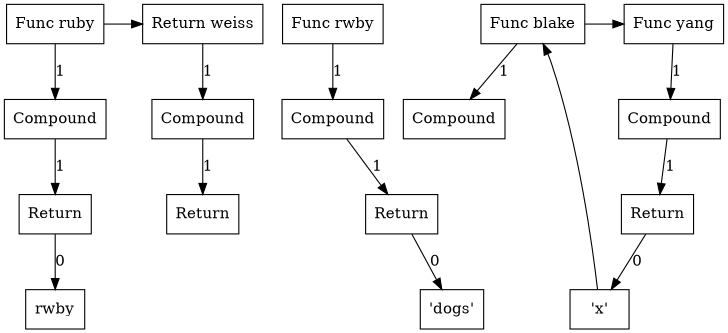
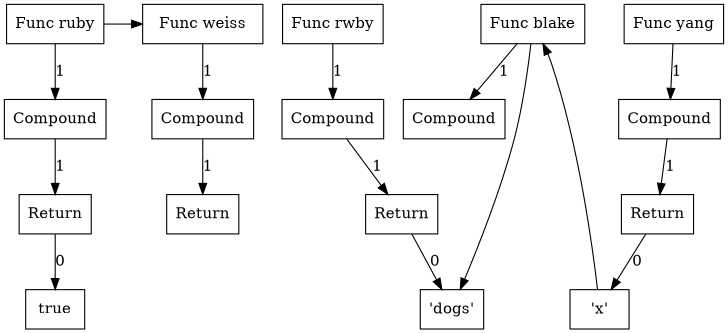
  digraph {
    node [shape=box]
    n1 [label="Func ruby"]
    n2 [label=Compound]
    n3 [label=Return]
-   n4 [label=rwby]
-   n5 [label="Return weiss"]
+   n4 [label=true]
+   n5 [label="Func weiss"]
    n6 [label="Func blake"]
    n7 [label="Func yang"]
    n8 [label="Func rwby"]
    n9 [label=Compound]
    n10 [label=Return]
    n11 [label=Compound]
    n12 [label=Compound]
    n13 [label=Return]
    n14 [label="'x'"]
    n15 [label=Compound]
    n16 [label=Return]
    n17 [label="'dogs'"]
    subgraph sub_1 {
      rankdir=TB
      n1
      n2
    }
    subgraph sub_2 {
      ordering=out
      rank=same
      rankdir=LR
      n2
    }
    subgraph sub_3 {
      ordering=out
      rank=same
      rankdir=LR
      n3
    }
    subgraph sub_4 {
      rankdir=TB
      n2
      n3
    }
    subgraph sub_5 {
      ordering=out
      rank=same
      rankdir=LR
      n4
    }
    subgraph sub_6 {
      rankdir=TB
      n3
      n4
    }
    subgraph sub_7 {
      rank=same
      rankdir=LR
      n1
      n5
      n6
      n7
      n8
    }
    subgraph sub_8 {
      rankdir=LR
      n1
      n5
      n6
      n7
      n8
    }
    subgraph sub_9 {
      ordering=out
      rank=same
      rankdir=LR
      n9
    }
    subgraph sub_10 {
      rankdir=TB
      n5
      n9
    }
    subgraph sub_11 {
      ordering=out
      rank=same
      rankdir=LR
      n10
    }
    subgraph sub_12 {
      rankdir=TB
      n9
      n10
    }
    subgraph sub_13 {
      ordering=out
      rank=same
      rankdir=LR
      n11
    }
    subgraph sub_14 {
      rankdir=TB
      n6
      n11
    }
    subgraph sub_15 {
      ordering=out
      rank=same
      rankdir=LR
      n12
    }
    subgraph sub_16 {
      rankdir=TB
      n7
      n12
    }
    subgraph sub_17 {
      ordering=out
      rank=same
      rankdir=LR
      n13
    }
    subgraph sub_18 {
      rankdir=TB
      n12
      n13
    }
    subgraph sub_19 {
      ordering=out
      rank=same
      rankdir=LR
      n14
    }
    subgraph sub_20 {
      rankdir=TB
      n13
      n14
    }
    subgraph sub_21 {
      ordering=out
      rank=same
      rankdir=LR
      n15
    }
    subgraph sub_22 {
      rankdir=TB
      n8
      n15
    }
    subgraph sub_23 {
      ordering=out
      rank=same
      rankdir=LR
      n16
    }
    subgraph sub_24 {
      rankdir=TB
      n15
      n16
    }
    subgraph sub_25 {
      ordering=out
      rank=same
      rankdir=LR
      n17
    }
    subgraph sub_26 {
      rankdir=TB
      n16
      n17
    }
    n1 -> n2 [label=1]
    n1 -> n5
    n2 -> n3 [label=1]
    n3 -> n4 [label=0]
    n5 -> n9 [label=1]
-   n6 -> n7
+   n6 -> n17
    n6 -> n11 [label=1]
    n7 -> n12 [label=1]
    n8 -> n15 [label=1]
    n9 -> n10 [label=1]
    n12 -> n13 [label=1]
    n13 -> n14 [label=0]
    n14 -> n6
    n15 -> n16 [label=1]
    n16 -> n17 [label=0]
  }
